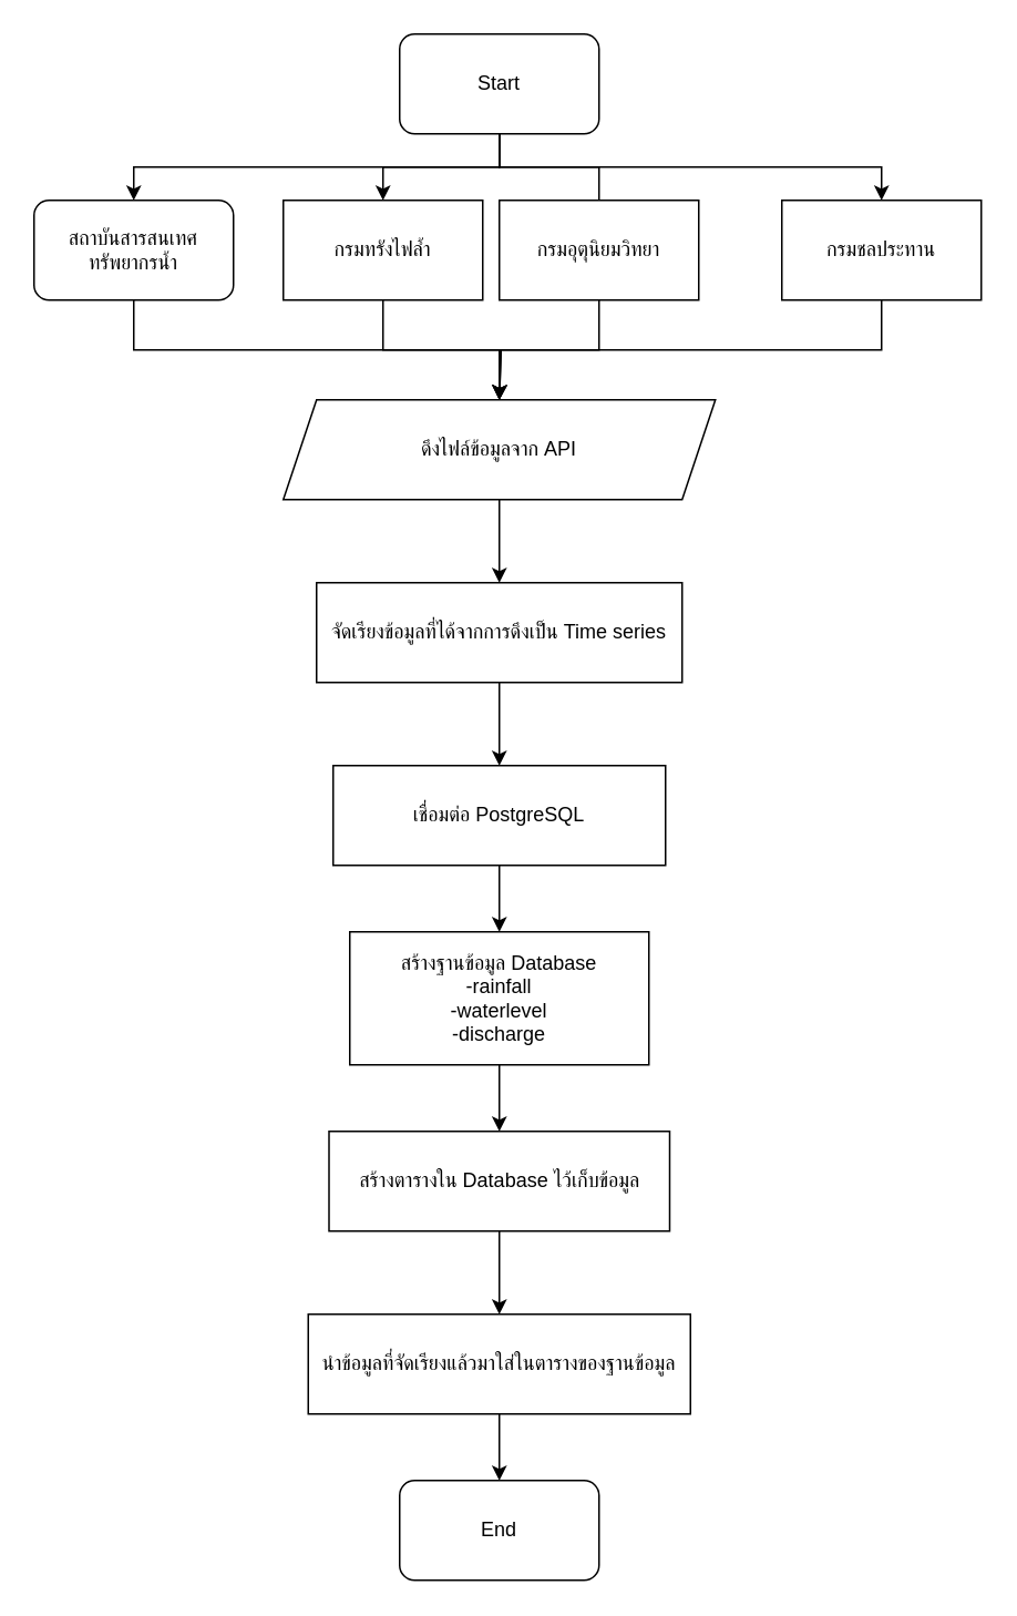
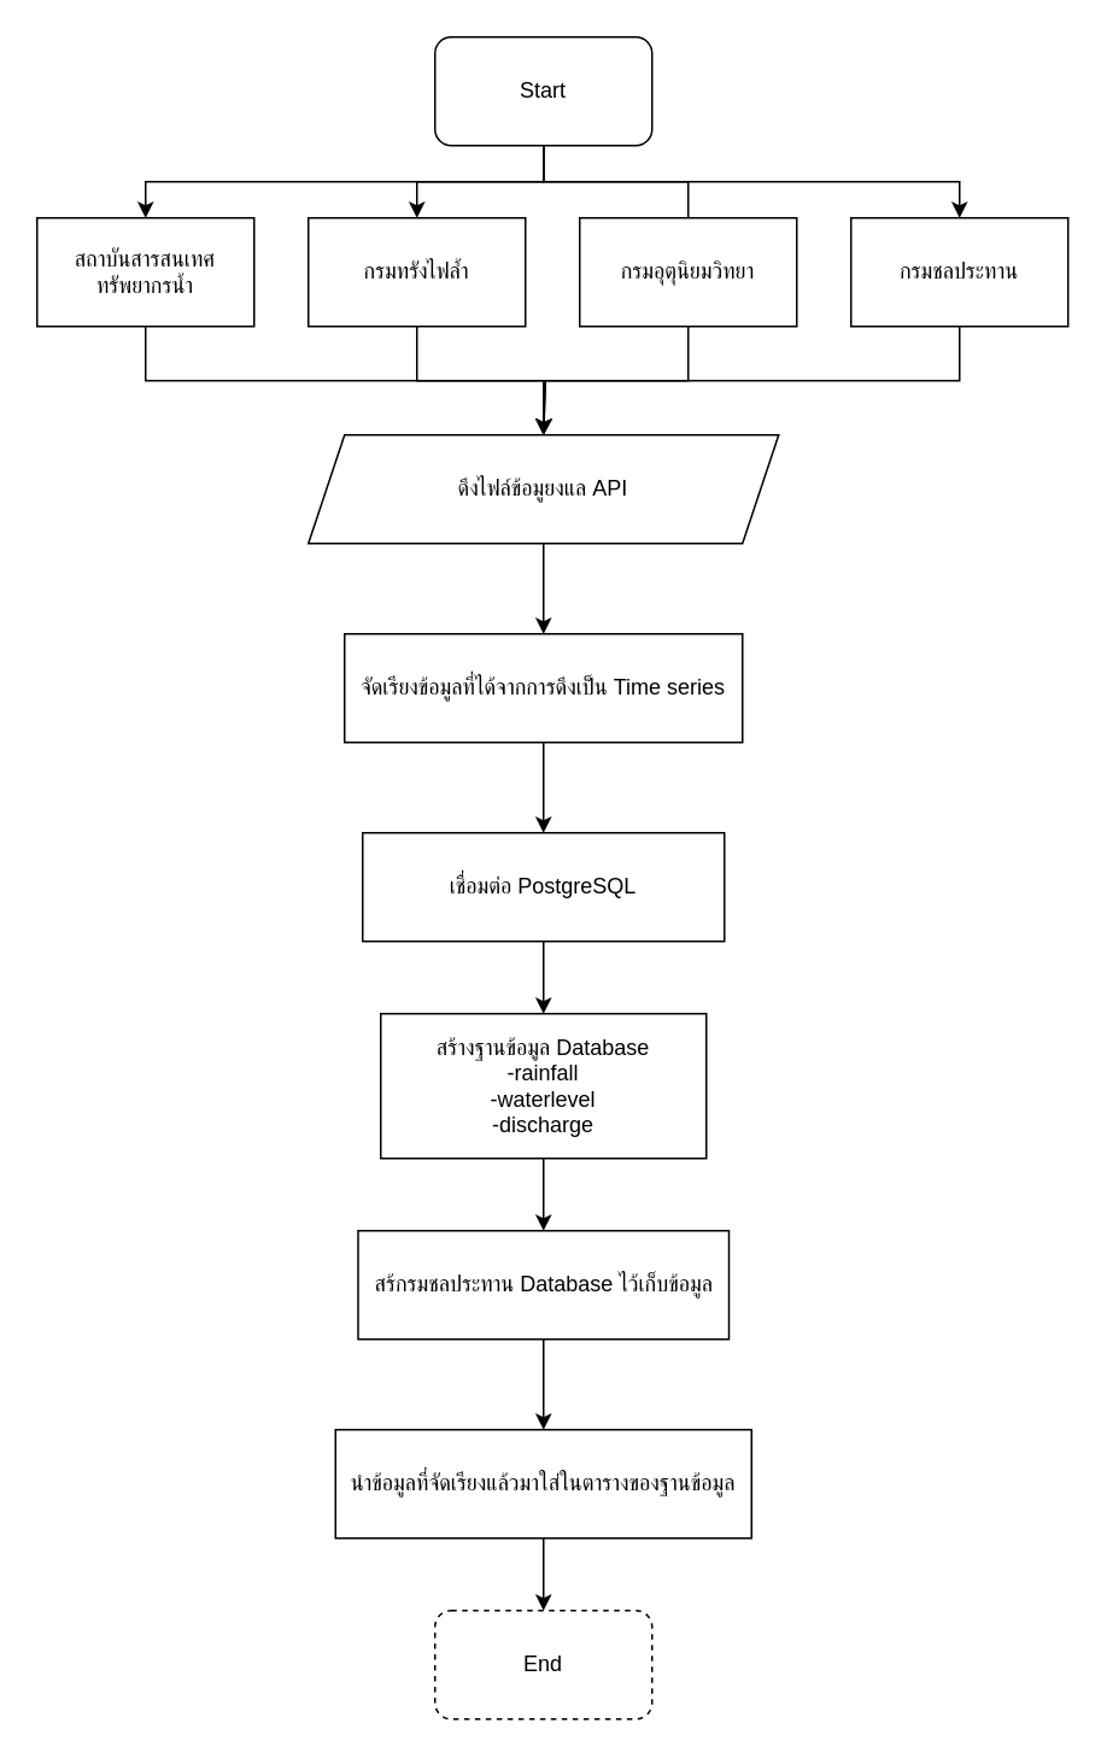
  <mxCell id="0" />
  <mxCell id="1" parent="0" />
  <mxCell id="2" style="edgeStyle=orthogonalEdgeStyle;rounded=0;orthogonalLoop=1;jettySize=auto;html=1;" edge="1" parent="1" source="5" target="13"><mxGeometry relative="1" as="geometry" /></mxCell>
  <mxCell id="3" style="edgeStyle=orthogonalEdgeStyle;rounded=0;orthogonalLoop=1;jettySize=auto;html=1;endArrow=none;" edge="1" parent="1" source="5" target="15"><mxGeometry relative="1" as="geometry" /></mxCell>
  <mxCell id="4" style="edgeStyle=orthogonalEdgeStyle;rounded=0;orthogonalLoop=1;jettySize=auto;html=1;" edge="1" parent="1" source="5" target="17"><mxGeometry relative="1" as="geometry"><Array as="points"><mxPoint x="300" y="100" /><mxPoint x="530" y="100" /></Array></mxGeometry></mxCell>
  <mxCell id="5" value="Start" style="rounded=1;whiteSpace=wrap;html=1;" vertex="1" parent="1"><mxGeometry x="240" y="20" width="120" height="60" as="geometry" /></mxCell>
  <mxCell id="6" value="" style="edgeStyle=orthogonalEdgeStyle;rounded=0;orthogonalLoop=1;jettySize=auto;html=1;" edge="1" parent="1" source="7" target="20"><mxGeometry relative="1" as="geometry"><Array as="points"><mxPoint x="300" y="470" /></Array></mxGeometry></mxCell>
  <mxCell id="7" value="เชื่อมต่อ PostgreSQL" style="rounded=0;whiteSpace=wrap;html=1;" vertex="1" parent="1"><mxGeometry x="200" y="460" width="200" height="60" as="geometry" /></mxCell>
  <mxCell id="8" value="" style="edgeStyle=orthogonalEdgeStyle;rounded=0;orthogonalLoop=1;jettySize=auto;html=1;" edge="1" parent="1" source="9" target="22"><mxGeometry relative="1" as="geometry" /></mxCell>
- <mxCell id="9" value="ดึงไฟล์ข้อมูลจาก API" style="shape=parallelogram;perimeter=parallelogramPerimeter;whiteSpace=wrap;html=1;fixedSize=1;" vertex="1" parent="1"><mxGeometry x="170" y="240" width="260" height="60" as="geometry" /></mxCell>
+ <mxCell id="9" value="ดึงไฟล์ข้อมูยงแล API" style="shape=parallelogram;perimeter=parallelogramPerimeter;whiteSpace=wrap;html=1;fixedSize=1;" vertex="1" parent="1"><mxGeometry x="170" y="240" width="260" height="60" as="geometry" /></mxCell>
  <mxCell id="10" style="edgeStyle=orthogonalEdgeStyle;rounded=0;orthogonalLoop=1;jettySize=auto;html=1;entryX=0.5;entryY=0;entryDx=0;entryDy=0;" edge="1" parent="1" source="11" target="9"><mxGeometry relative="1" as="geometry"><Array as="points"><mxPoint x="80" y="210" /><mxPoint x="300" y="210" /></Array></mxGeometry></mxCell>
- <mxCell id="11" value="สถาบันสารสนเทศทรัพยากรน้ำ" style="whiteSpace=wrap;html=1;rounded=1;" vertex="1" parent="1"><mxGeometry x="20" y="120" width="120" height="60" as="geometry" /></mxCell>
+ <mxCell id="11" value="สถาบันสารสนเทศทรัพยากรน้ำ" style="rounded=0;whiteSpace=wrap;html=1;" vertex="1" parent="1"><mxGeometry x="20" y="120" width="120" height="60" as="geometry" /></mxCell>
  <mxCell id="12" style="edgeStyle=orthogonalEdgeStyle;rounded=0;orthogonalLoop=1;jettySize=auto;html=1;" edge="1" parent="1" source="13"><mxGeometry relative="1" as="geometry"><mxPoint x="300" y="240" as="targetPoint" /><Array as="points"><mxPoint x="230" y="210" /><mxPoint x="301" y="210" /></Array></mxGeometry></mxCell>
  <mxCell id="13" value="กรมทรังไฟล้ำ" style="rounded=0;whiteSpace=wrap;html=1;" vertex="1" parent="1"><mxGeometry x="170" y="120" width="120" height="60" as="geometry" /></mxCell>
  <mxCell id="14" style="edgeStyle=orthogonalEdgeStyle;rounded=0;orthogonalLoop=1;jettySize=auto;html=1;entryX=0.5;entryY=0;entryDx=0;entryDy=0;" edge="1" parent="1" source="15" target="9"><mxGeometry relative="1" as="geometry" /></mxCell>
- <mxCell id="15" value="กรมอุตุนิยมวิทยา" style="rounded=0;whiteSpace=wrap;html=1;" vertex="1" parent="1"><mxGeometry x="300" y="120" width="120" height="60" as="geometry" /></mxCell>
+ <mxCell id="15" value="กรมอุตุนิยมวิทยา" style="rounded=0;whiteSpace=wrap;html=1;" vertex="1" parent="1"><mxGeometry x="320" y="120" width="120" height="60" as="geometry" /></mxCell>
  <mxCell id="16" style="edgeStyle=orthogonalEdgeStyle;rounded=0;orthogonalLoop=1;jettySize=auto;html=1;" edge="1" parent="1" source="17"><mxGeometry relative="1" as="geometry"><mxPoint x="300" y="240" as="targetPoint" /><Array as="points"><mxPoint x="530" y="210" /><mxPoint x="301" y="210" /></Array></mxGeometry></mxCell>
  <mxCell id="17" value="กรมชลประทาน" style="rounded=0;whiteSpace=wrap;html=1;" vertex="1" parent="1"><mxGeometry x="470" y="120" width="120" height="60" as="geometry" /></mxCell>
  <mxCell id="18" style="edgeStyle=orthogonalEdgeStyle;rounded=0;orthogonalLoop=1;jettySize=auto;html=1;entryX=0.5;entryY=0;entryDx=0;entryDy=0;" edge="1" parent="1" source="5" target="11"><mxGeometry relative="1" as="geometry"><Array as="points"><mxPoint x="300" y="100" /><mxPoint x="80" y="100" /></Array></mxGeometry></mxCell>
  <mxCell id="19" value="" style="edgeStyle=orthogonalEdgeStyle;rounded=0;orthogonalLoop=1;jettySize=auto;html=1;" edge="1" parent="1" source="20" target="24"><mxGeometry relative="1" as="geometry" /></mxCell>
  <mxCell id="20" value="สร้างฐานข้อมูล Database&lt;br&gt;&lt;div&gt;-rainfall&lt;/div&gt;&lt;div&gt;-waterlevel&lt;/div&gt;&lt;div&gt;-discharge&lt;/div&gt;" style="rounded=0;whiteSpace=wrap;html=1;" vertex="1" parent="1"><mxGeometry x="210" y="560" width="180" height="80" as="geometry" /></mxCell>
  <mxCell id="21" value="" style="edgeStyle=orthogonalEdgeStyle;rounded=0;orthogonalLoop=1;jettySize=auto;html=1;" edge="1" parent="1" source="22" target="7"><mxGeometry relative="1" as="geometry" /></mxCell>
  <mxCell id="22" value="จัดเรียงข้อมูลที่ได้จากการดึงเป็น Time series" style="rounded=0;whiteSpace=wrap;html=1;" vertex="1" parent="1"><mxGeometry x="190" y="350" width="220" height="60" as="geometry" /></mxCell>
  <mxCell id="23" value="" style="edgeStyle=orthogonalEdgeStyle;rounded=0;orthogonalLoop=1;jettySize=auto;html=1;" edge="1" parent="1" source="24" target="26"><mxGeometry relative="1" as="geometry" /></mxCell>
- <mxCell id="24" value="สร้างตารางใน Database ไว้เก็บข้อมูล" style="rounded=0;whiteSpace=wrap;html=1;" vertex="1" parent="1"><mxGeometry x="197.5" y="680" width="205" height="60" as="geometry" /></mxCell>
+ <mxCell id="24" value="สร้กรมชลประทาน Database ไว้เก็บข้อมูล" style="rounded=0;whiteSpace=wrap;html=1;" vertex="1" parent="1"><mxGeometry x="197.5" y="680" width="205" height="60" as="geometry" /></mxCell>
  <mxCell id="25" value="" style="edgeStyle=orthogonalEdgeStyle;rounded=0;orthogonalLoop=1;jettySize=auto;html=1;" edge="1" parent="1" source="26" target="27"><mxGeometry relative="1" as="geometry" /></mxCell>
  <mxCell id="26" value="นำข้อมูลที่จัดเรียงแล้วมาใส่ในตารางของฐานข้อมูล" style="rounded=0;whiteSpace=wrap;html=1;" vertex="1" parent="1"><mxGeometry x="185" y="790" width="230" height="60" as="geometry" /></mxCell>
- <mxCell id="27" value="End" style="rounded=1;whiteSpace=wrap;html=1;" vertex="1" parent="1"><mxGeometry x="240" y="890" width="120" height="60" as="geometry" /></mxCell>
+ <mxCell id="27" value="End" style="rounded=1;whiteSpace=wrap;html=1;dashed=1;" vertex="1" parent="1"><mxGeometry x="240" y="890" width="120" height="60" as="geometry" /></mxCell>
